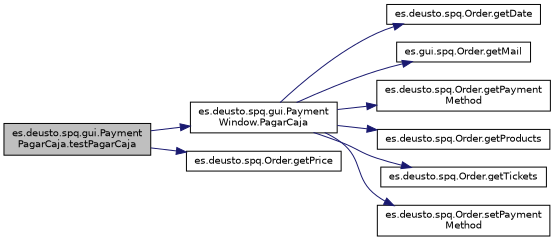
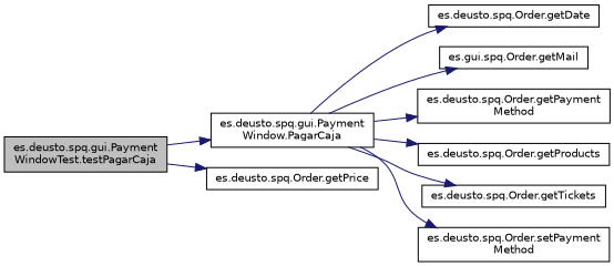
  digraph {
    rankdir=LR
    node [color=black fillcolor=white fontname=Helvetica fontsize=10 shape=record style=filled]
    edge [color=midnightblue fontname=Helvetica fontsize=10 labelfontname=Helvetica labelfontsize=10 style=solid]
-   n1 [fillcolor=grey75 fontcolor=black height=0.2 label="es.deusto.spq.gui.Payment\lPagarCaja.testPagarCaja" width=0.4]
+   n1 [fillcolor=grey75 fontcolor=black height=0.2 label="es.deusto.spq.gui.Payment\lWindowTest.testPagarCaja" width=0.4]
    n2 [height=0.2 label="es.deusto.spq.gui.Payment\lWindow.PagarCaja" width=0.4]
    n3 [height=0.2 label="es.deusto.spq.Order.getPrice" width=0.4]
    n4 [height=0.2 label="es.deusto.spq.Order.getDate" width=0.4]
    n5 [height=0.2 label="es.gui.spq.Order.getMail" width=0.4]
    n6 [height=0.2 label="es.deusto.spq.Order.getPayment\lMethod" width=0.4]
    n7 [height=0.2 label="es.deusto.spq.Order.getProducts" width=0.4]
    n8 [height=0.2 label="es.deusto.spq.Order.getTickets" width=0.4]
    n9 [height=0.2 label="es.deusto.spq.Order.setPayment\lMethod" width=0.4]
    n1 -> n2
    n1 -> n3
    n2 -> n4
    n2 -> n5
    n2 -> n6
    n2 -> n7
    n2 -> n8
    n2 -> n9
  }
